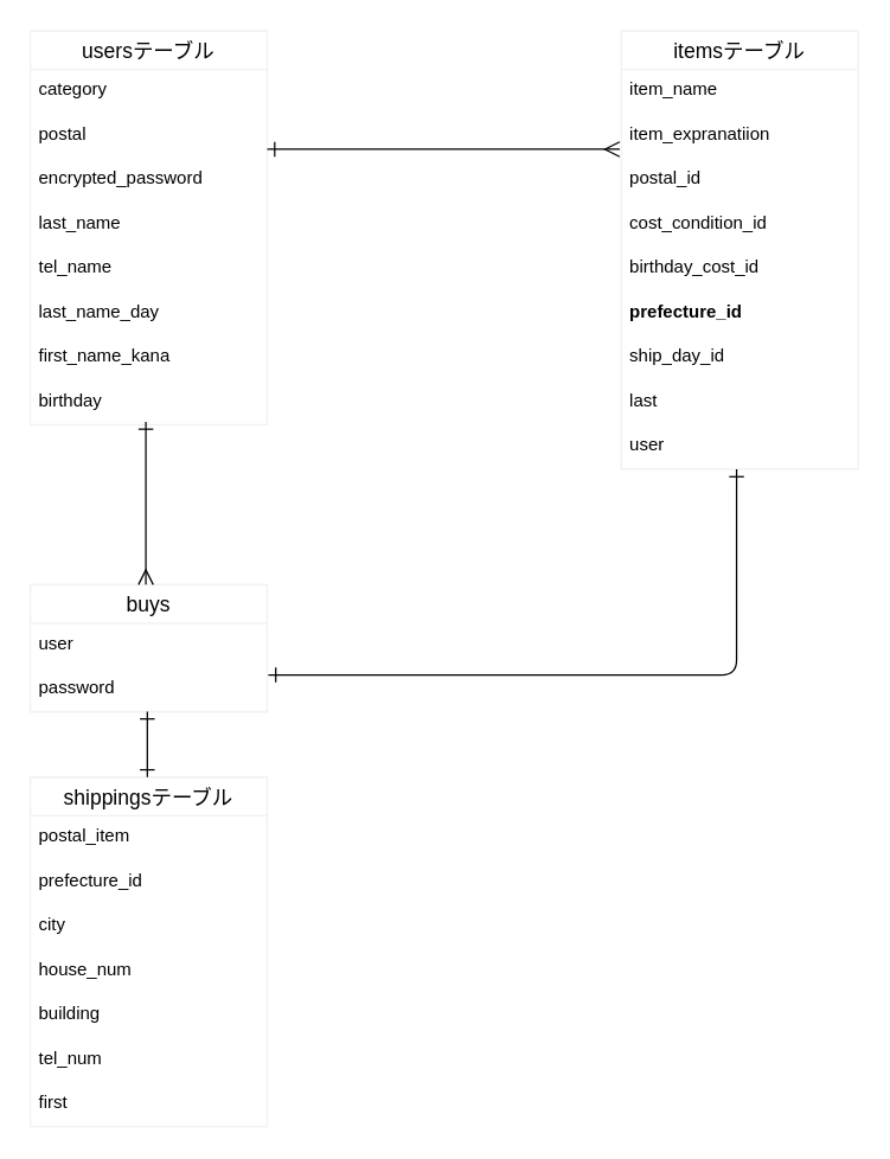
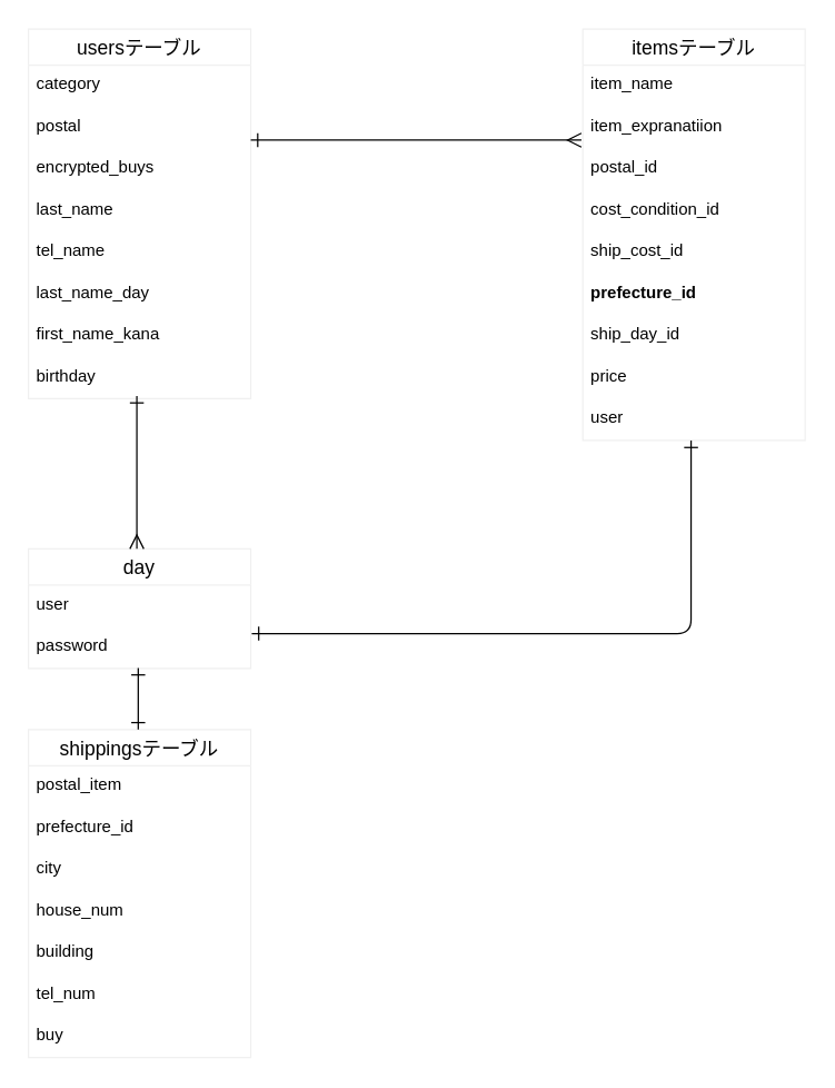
  <mxCell id="0" />
  <mxCell id="1" parent="0" />
  <mxCell id="2" value="usersテーブル" style="swimlane;fontStyle=0;childLayout=stackLayout;horizontal=1;startSize=26;horizontalStack=0;resizeParent=1;resizeParentMax=0;resizeLast=0;collapsible=1;marginBottom=0;align=center;fontSize=14;strokeColor=#f0f0f0;" parent="1" vertex="1"><mxGeometry x="20" y="20" width="160" height="266" as="geometry" /></mxCell>
  <mxCell id="3" value="category" style="text;strokeColor=none;fillColor=none;spacingLeft=4;spacingRight=4;overflow=hidden;rotatable=0;points=[[0,0.5],[1,0.5]];portConstraint=eastwest;fontSize=12;" parent="2" vertex="1"><mxGeometry y="26" width="160" height="30" as="geometry" /></mxCell>
  <mxCell id="4" value="postal" style="text;strokeColor=none;fillColor=none;spacingLeft=4;spacingRight=4;overflow=hidden;rotatable=0;points=[[0,0.5],[1,0.5]];portConstraint=eastwest;fontSize=12;" parent="2" vertex="1"><mxGeometry y="56" width="160" height="30" as="geometry" /></mxCell>
- <mxCell id="5" value="encrypted_password" style="text;strokeColor=none;fillColor=none;spacingLeft=4;spacingRight=4;overflow=hidden;rotatable=0;points=[[0,0.5],[1,0.5]];portConstraint=eastwest;fontSize=12;" parent="2" vertex="1"><mxGeometry y="86" width="160" height="30" as="geometry" /></mxCell>
+ <mxCell id="5" value="encrypted_buys" style="text;strokeColor=none;fillColor=none;spacingLeft=4;spacingRight=4;overflow=hidden;rotatable=0;points=[[0,0.5],[1,0.5]];portConstraint=eastwest;fontSize=12;" parent="2" vertex="1"><mxGeometry y="86" width="160" height="30" as="geometry" /></mxCell>
  <mxCell id="6" value="last_name" style="text;strokeColor=none;fillColor=none;spacingLeft=4;spacingRight=4;overflow=hidden;rotatable=0;points=[[0,0.5],[1,0.5]];portConstraint=eastwest;fontSize=12;" parent="2" vertex="1"><mxGeometry y="116" width="160" height="30" as="geometry" /></mxCell>
  <mxCell id="7" value="tel_name" style="text;strokeColor=none;fillColor=none;spacingLeft=4;spacingRight=4;overflow=hidden;rotatable=0;points=[[0,0.5],[1,0.5]];portConstraint=eastwest;fontSize=12;" parent="2" vertex="1"><mxGeometry y="146" width="160" height="30" as="geometry" /></mxCell>
  <mxCell id="8" value="last_name_day" style="text;strokeColor=none;fillColor=none;spacingLeft=4;spacingRight=4;overflow=hidden;rotatable=0;points=[[0,0.5],[1,0.5]];portConstraint=eastwest;fontSize=12;" parent="2" vertex="1"><mxGeometry y="176" width="160" height="30" as="geometry" /></mxCell>
  <mxCell id="9" value="first_name_kana" style="text;strokeColor=none;fillColor=none;spacingLeft=4;spacingRight=4;overflow=hidden;rotatable=0;points=[[0,0.5],[1,0.5]];portConstraint=eastwest;fontSize=12;" parent="2" vertex="1"><mxGeometry y="206" width="160" height="30" as="geometry" /></mxCell>
  <mxCell id="10" value="birthday" style="text;strokeColor=none;fillColor=none;spacingLeft=4;spacingRight=4;overflow=hidden;rotatable=0;points=[[0,0.5],[1,0.5]];portConstraint=eastwest;fontSize=12;" parent="2" vertex="1"><mxGeometry y="236" width="160" height="30" as="geometry" /></mxCell>
- <mxCell id="11" value="buys" style="swimlane;fontStyle=0;childLayout=stackLayout;horizontal=1;startSize=26;horizontalStack=0;resizeParent=1;resizeParentMax=0;resizeLast=0;collapsible=1;marginBottom=0;align=center;fontSize=14;strokeColor=#f0f0f0;" parent="1" vertex="1"><mxGeometry x="20" y="394" width="160" height="86" as="geometry" /></mxCell>
+ <mxCell id="11" value="day" style="swimlane;fontStyle=0;childLayout=stackLayout;horizontal=1;startSize=26;horizontalStack=0;resizeParent=1;resizeParentMax=0;resizeLast=0;collapsible=1;marginBottom=0;align=center;fontSize=14;strokeColor=#f0f0f0;" parent="1" vertex="1"><mxGeometry x="20" y="394" width="160" height="86" as="geometry" /></mxCell>
  <mxCell id="12" value="user" style="text;strokeColor=none;fillColor=none;spacingLeft=4;spacingRight=4;overflow=hidden;rotatable=0;points=[[0,0.5],[1,0.5]];portConstraint=eastwest;fontSize=12;" parent="11" vertex="1"><mxGeometry y="26" width="160" height="30" as="geometry" /></mxCell>
  <mxCell id="13" value="password" style="text;strokeColor=none;fillColor=none;spacingLeft=4;spacingRight=4;overflow=hidden;rotatable=0;points=[[0,0.5],[1,0.5]];portConstraint=eastwest;fontSize=12;" parent="11" vertex="1"><mxGeometry y="56" width="160" height="30" as="geometry" /></mxCell>
  <mxCell id="14" value="itemsテーブル" style="swimlane;fontStyle=0;childLayout=stackLayout;horizontal=1;startSize=26;horizontalStack=0;resizeParent=1;resizeParentMax=0;resizeLast=0;collapsible=1;marginBottom=0;align=center;fontSize=14;strokeColor=#f0f0f0;" parent="1" vertex="1"><mxGeometry x="419" y="20" width="160" height="296" as="geometry" /></mxCell>
  <mxCell id="15" value="item_name" style="text;strokeColor=none;fillColor=none;spacingLeft=4;spacingRight=4;overflow=hidden;rotatable=0;points=[[0,0.5],[1,0.5]];portConstraint=eastwest;fontSize=12;" parent="14" vertex="1"><mxGeometry y="26" width="160" height="30" as="geometry" /></mxCell>
  <mxCell id="16" value="item_expranatiion" style="text;strokeColor=none;fillColor=none;spacingLeft=4;spacingRight=4;overflow=hidden;rotatable=0;points=[[0,0.5],[1,0.5]];portConstraint=eastwest;fontSize=12;" parent="14" vertex="1"><mxGeometry y="56" width="160" height="30" as="geometry" /></mxCell>
  <mxCell id="17" value="postal_id" style="text;strokeColor=none;fillColor=none;spacingLeft=4;spacingRight=4;overflow=hidden;rotatable=0;points=[[0,0.5],[1,0.5]];portConstraint=eastwest;fontSize=12;" parent="14" vertex="1"><mxGeometry y="86" width="160" height="30" as="geometry" /></mxCell>
  <mxCell id="18" value="cost_condition_id" style="text;strokeColor=none;fillColor=none;spacingLeft=4;spacingRight=4;overflow=hidden;rotatable=0;points=[[0,0.5],[1,0.5]];portConstraint=eastwest;fontSize=12;" parent="14" vertex="1"><mxGeometry y="116" width="160" height="30" as="geometry" /></mxCell>
- <mxCell id="19" value="birthday_cost_id" style="text;strokeColor=none;fillColor=none;spacingLeft=4;spacingRight=4;overflow=hidden;rotatable=0;points=[[0,0.5],[1,0.5]];portConstraint=eastwest;fontSize=12;" parent="14" vertex="1"><mxGeometry y="146" width="160" height="30" as="geometry" /></mxCell>
+ <mxCell id="19" value="ship_cost_id" style="text;strokeColor=none;fillColor=none;spacingLeft=4;spacingRight=4;overflow=hidden;rotatable=0;points=[[0,0.5],[1,0.5]];portConstraint=eastwest;fontSize=12;" parent="14" vertex="1"><mxGeometry y="146" width="160" height="30" as="geometry" /></mxCell>
  <mxCell id="20" value="prefecture_id" style="text;strokeColor=none;fillColor=none;spacingLeft=4;spacingRight=4;overflow=hidden;rotatable=0;points=[[0,0.5],[1,0.5]];portConstraint=eastwest;fontSize=12;fontStyle=1" parent="14" vertex="1"><mxGeometry y="176" width="160" height="30" as="geometry" /></mxCell>
  <mxCell id="21" value="ship_day_id" style="text;strokeColor=none;fillColor=none;spacingLeft=4;spacingRight=4;overflow=hidden;rotatable=0;points=[[0,0.5],[1,0.5]];portConstraint=eastwest;fontSize=12;" parent="14" vertex="1"><mxGeometry y="206" width="160" height="30" as="geometry" /></mxCell>
- <mxCell id="22" value="last" style="text;strokeColor=none;fillColor=none;spacingLeft=4;spacingRight=4;overflow=hidden;rotatable=0;points=[[0,0.5],[1,0.5]];portConstraint=eastwest;fontSize=12;" vertex="1" parent="14"><mxGeometry y="236" width="160" height="30" as="geometry" /></mxCell>
+ <mxCell id="22" value="price" style="text;strokeColor=none;fillColor=none;spacingLeft=4;spacingRight=4;overflow=hidden;rotatable=0;points=[[0,0.5],[1,0.5]];portConstraint=eastwest;fontSize=12;" vertex="1" parent="14"><mxGeometry y="236" width="160" height="30" as="geometry" /></mxCell>
  <mxCell id="23" value="user" style="text;strokeColor=none;fillColor=none;spacingLeft=4;spacingRight=4;overflow=hidden;rotatable=0;points=[[0,0.5],[1,0.5]];portConstraint=eastwest;fontSize=12;" parent="14" vertex="1"><mxGeometry y="266" width="160" height="30" as="geometry" /></mxCell>
  <mxCell id="24" value="" style="fontSize=12;html=1;endArrow=ERone;startSize=8;endSize=8;startArrow=ERmany;startFill=0;endFill=0;" parent="1" edge="1"><mxGeometry width="100" height="100" relative="1" as="geometry"><mxPoint x="98" y="394" as="sourcePoint" /><mxPoint x="98" y="284" as="targetPoint" /><Array as="points" /></mxGeometry></mxCell>
  <mxCell id="25" value="" style="fontSize=12;html=1;endArrow=ERone;startSize=8;endSize=8;startArrow=ERone;startFill=0;endFill=0;edgeStyle=orthogonalEdgeStyle;entryX=1.017;entryY=0.167;entryDx=0;entryDy=0;entryPerimeter=0;exitX=0.487;exitY=1.003;exitDx=0;exitDy=0;exitPerimeter=0;" parent="1" source="23" edge="1"><mxGeometry width="100" height="100" relative="1" as="geometry"><mxPoint x="497" y="290" as="sourcePoint" /><mxPoint x="180.72" y="455.01" as="targetPoint" /><Array as="points"><mxPoint x="497" y="455" /></Array></mxGeometry></mxCell>
  <mxCell id="26" value="" style="fontSize=12;html=1;endArrow=ERone;startSize=8;endSize=8;startArrow=ERmany;startFill=0;endFill=0;entryX=1;entryY=0.798;entryDx=0;entryDy=0;entryPerimeter=0;" parent="1" target="4" edge="1"><mxGeometry width="100" height="100" relative="1" as="geometry"><mxPoint x="418" y="100" as="sourcePoint" /><mxPoint x="339" y="102" as="targetPoint" /></mxGeometry></mxCell>
  <mxCell id="27" value="shippingsテーブル" style="swimlane;fontStyle=0;childLayout=stackLayout;horizontal=1;startSize=26;horizontalStack=0;resizeParent=1;resizeParentMax=0;resizeLast=0;collapsible=1;marginBottom=0;align=center;fontSize=14;strokeColor=#f0f0f0;" parent="1" vertex="1"><mxGeometry x="20" y="524" width="160" height="236" as="geometry" /></mxCell>
  <mxCell id="28" value="postal_item" style="text;strokeColor=none;fillColor=none;spacingLeft=4;spacingRight=4;overflow=hidden;rotatable=0;points=[[0,0.5],[1,0.5]];portConstraint=eastwest;fontSize=12;" parent="27" vertex="1"><mxGeometry y="26" width="160" height="30" as="geometry" /></mxCell>
  <mxCell id="29" value="prefecture_id" style="text;strokeColor=none;fillColor=none;spacingLeft=4;spacingRight=4;overflow=hidden;rotatable=0;points=[[0,0.5],[1,0.5]];portConstraint=eastwest;fontSize=12;" parent="27" vertex="1"><mxGeometry y="56" width="160" height="30" as="geometry" /></mxCell>
  <mxCell id="30" value="city" style="text;strokeColor=none;fillColor=none;spacingLeft=4;spacingRight=4;overflow=hidden;rotatable=0;points=[[0,0.5],[1,0.5]];portConstraint=eastwest;fontSize=12;" parent="27" vertex="1"><mxGeometry y="86" width="160" height="30" as="geometry" /></mxCell>
  <mxCell id="31" value="house_num" style="text;strokeColor=none;fillColor=none;spacingLeft=4;spacingRight=4;overflow=hidden;rotatable=0;points=[[0,0.5],[1,0.5]];portConstraint=eastwest;fontSize=12;" parent="27" vertex="1"><mxGeometry y="116" width="160" height="30" as="geometry" /></mxCell>
  <mxCell id="32" value="building" style="text;strokeColor=none;fillColor=none;spacingLeft=4;spacingRight=4;overflow=hidden;rotatable=0;points=[[0,0.5],[1,0.5]];portConstraint=eastwest;fontSize=12;" parent="27" vertex="1"><mxGeometry y="146" width="160" height="30" as="geometry" /></mxCell>
  <mxCell id="33" value="tel_num" style="text;strokeColor=none;fillColor=none;spacingLeft=4;spacingRight=4;overflow=hidden;rotatable=0;points=[[0,0.5],[1,0.5]];portConstraint=eastwest;fontSize=12;" parent="27" vertex="1"><mxGeometry y="176" width="160" height="30" as="geometry" /></mxCell>
- <mxCell id="34" value="first" style="text;strokeColor=none;fillColor=none;spacingLeft=4;spacingRight=4;overflow=hidden;rotatable=0;points=[[0,0.5],[1,0.5]];portConstraint=eastwest;fontSize=12;" parent="27" vertex="1"><mxGeometry y="206" width="160" height="30" as="geometry" /></mxCell>
+ <mxCell id="34" value="buy" style="text;strokeColor=none;fillColor=none;spacingLeft=4;spacingRight=4;overflow=hidden;rotatable=0;points=[[0,0.5],[1,0.5]];portConstraint=eastwest;fontSize=12;" parent="27" vertex="1"><mxGeometry y="206" width="160" height="30" as="geometry" /></mxCell>
  <mxCell id="35" value="" style="fontSize=12;html=1;endArrow=ERone;startSize=8;endSize=8;startArrow=ERone;startFill=0;endFill=0;exitX=0.5;exitY=0;exitDx=0;exitDy=0;entryX=0.5;entryY=0.989;entryDx=0;entryDy=0;entryPerimeter=0;" parent="1" edge="1"><mxGeometry width="100" height="100" relative="1" as="geometry"><mxPoint x="99" y="524" as="sourcePoint" /><mxPoint x="99" y="479.67" as="targetPoint" /><Array as="points" /></mxGeometry></mxCell>
